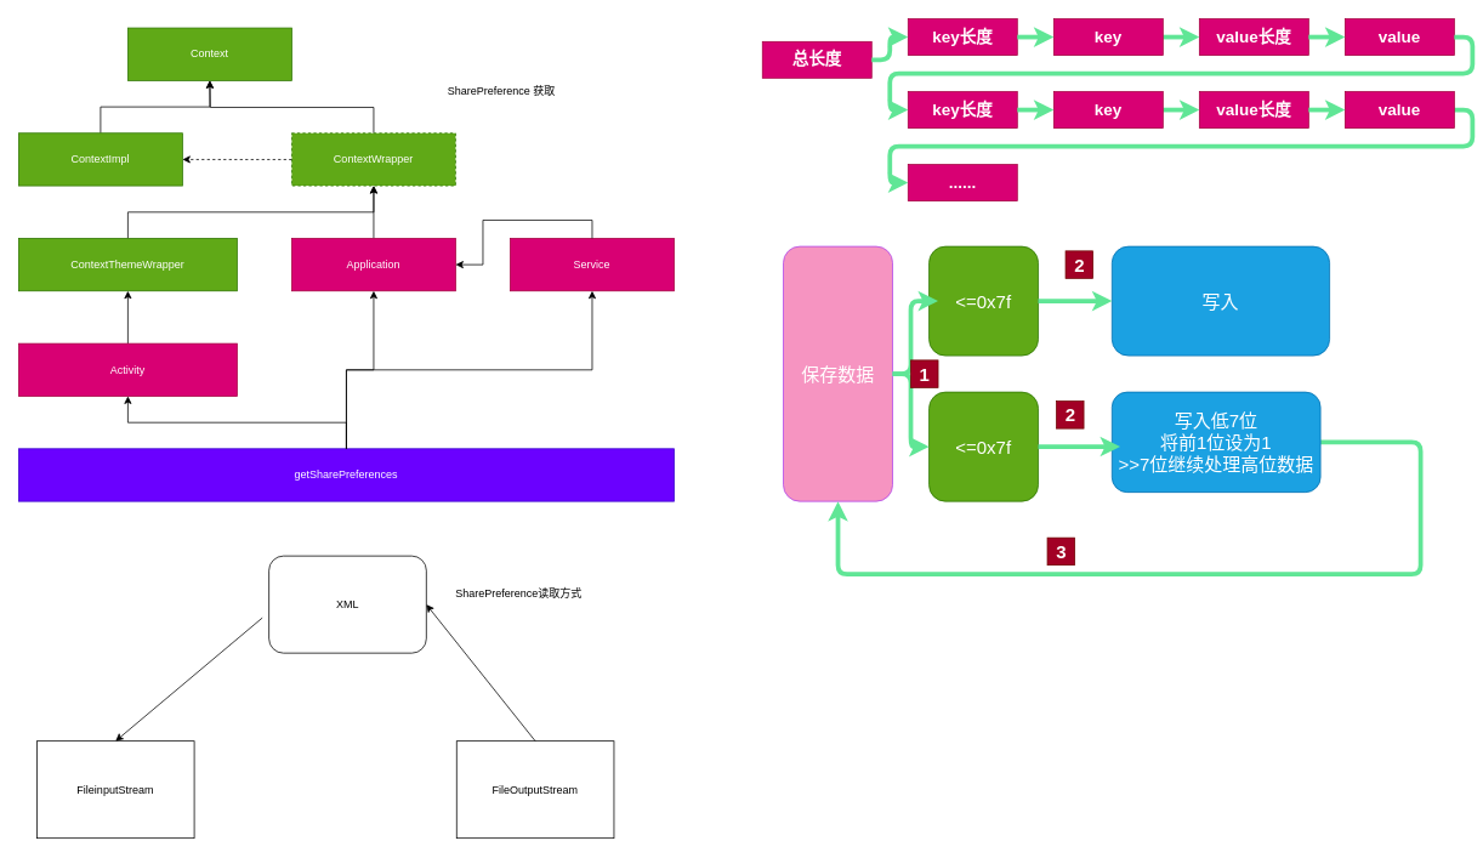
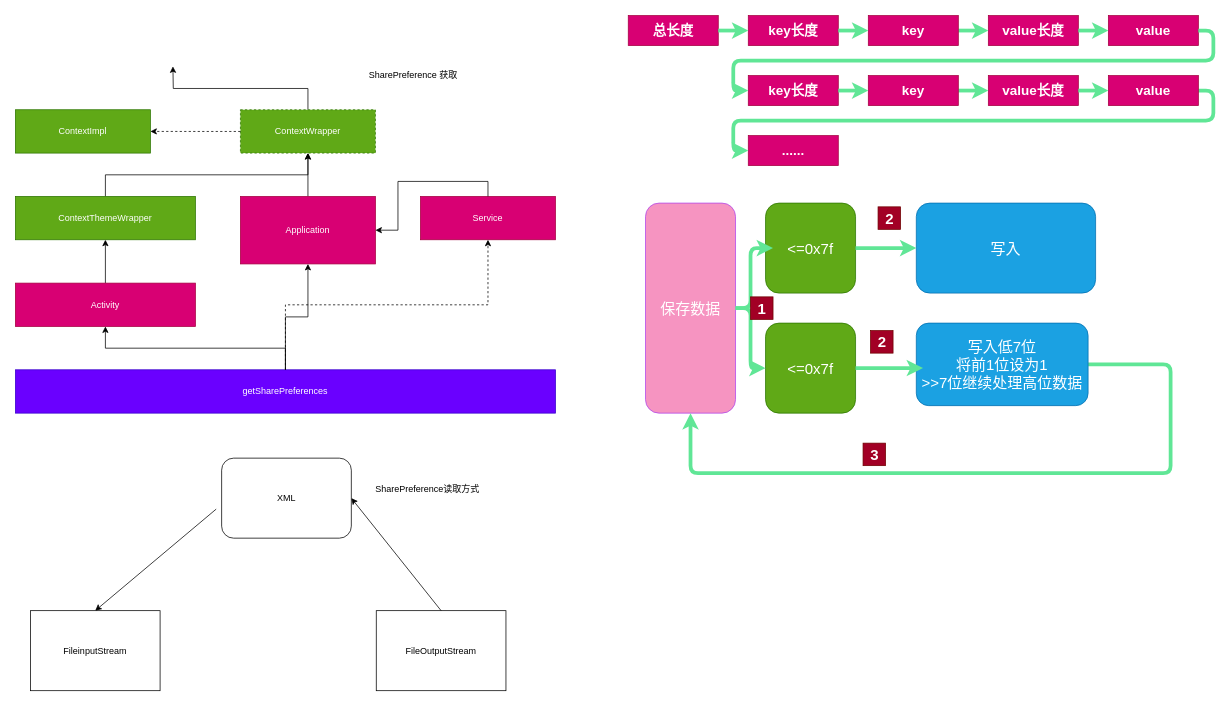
  <mxCell id="0" />
  <mxCell id="1" parent="0" />
  <mxCell id="2" value="" style="group" vertex="1" connectable="0" parent="1"><mxGeometry x="20" y="30" width="720" height="520" as="geometry" /></mxCell>
  <mxCell id="3" value="" style="group" vertex="1" connectable="0" parent="2"><mxGeometry width="720" height="520" as="geometry" /></mxCell>
- <mxCell id="4" value="Context" style="rounded=0;whiteSpace=wrap;html=1;fillColor=#60a917;strokeColor=#2D7600;fontColor=#ffffff;" vertex="1" parent="3"><mxGeometry x="120.0" width="180" height="57.778" as="geometry" /></mxCell>
  <mxCell id="5" value="getSharePreferences" style="rounded=0;whiteSpace=wrap;html=1;fillColor=#6a00ff;strokeColor=#3700CC;fontColor=#ffffff;" vertex="1" parent="3"><mxGeometry y="462.222" width="720" height="57.778" as="geometry" /></mxCell>
  <mxCell id="6" value="Service" style="rounded=0;whiteSpace=wrap;html=1;fillColor=#d80073;strokeColor=#A50040;fontColor=#ffffff;" vertex="1" parent="3"><mxGeometry x="540.0" y="231.111" width="180" height="57.778" as="geometry" /></mxCell>
- <mxCell id="7" style="edgeStyle=orthogonalEdgeStyle;rounded=0;jumpStyle=none;orthogonalLoop=1;jettySize=auto;html=1;entryX=0.5;entryY=1;entryDx=0;entryDy=0;" edge="1" parent="3" source="5" target="6"><mxGeometry relative="1" as="geometry" /></mxCell>
+ <mxCell id="7" style="edgeStyle=orthogonalEdgeStyle;rounded=0;jumpStyle=none;orthogonalLoop=1;jettySize=auto;html=1;entryX=0.5;entryY=1;entryDx=0;entryDy=0;dashed=1;" edge="1" parent="3" source="5" target="6"><mxGeometry relative="1" as="geometry" /></mxCell>
  <mxCell id="8" style="edgeStyle=orthogonalEdgeStyle;rounded=0;orthogonalLoop=1;jettySize=auto;html=1;exitX=0.5;exitY=0;exitDx=0;exitDy=0;" edge="1" parent="3" source="9"><mxGeometry relative="1" as="geometry"><mxPoint x="210.0" y="57.778" as="targetPoint" /></mxGeometry></mxCell>
  <mxCell id="9" value="ContextWrapper" style="rounded=0;whiteSpace=wrap;html=1;fillColor=#60a917;strokeColor=#2D7600;fontColor=#ffffff;dashed=1;" vertex="1" parent="3"><mxGeometry x="300.0" y="115.556" width="180" height="57.778" as="geometry" /></mxCell>
  <mxCell id="10" style="edgeStyle=orthogonalEdgeStyle;rounded=0;orthogonalLoop=1;jettySize=auto;html=1;exitX=0.5;exitY=0;exitDx=0;exitDy=0;" edge="1" parent="3" source="6" target="14"><mxGeometry relative="1" as="geometry" /></mxCell>
  <mxCell id="11" style="edgeStyle=orthogonalEdgeStyle;rounded=0;orthogonalLoop=1;jettySize=auto;html=1;exitX=0.5;exitY=0;exitDx=0;exitDy=0;" edge="1" parent="3" source="12" target="9"><mxGeometry relative="1" as="geometry" /></mxCell>
  <mxCell id="12" value="ContextThemeWrapper" style="rounded=0;whiteSpace=wrap;html=1;fillColor=#60a917;strokeColor=#2D7600;fontColor=#ffffff;" vertex="1" parent="3"><mxGeometry y="231.111" width="240.0" height="57.778" as="geometry" /></mxCell>
  <mxCell id="13" style="edgeStyle=orthogonalEdgeStyle;rounded=0;orthogonalLoop=1;jettySize=auto;html=1;entryX=0.5;entryY=1;entryDx=0;entryDy=0;" edge="1" parent="3" source="14" target="9"><mxGeometry relative="1" as="geometry" /></mxCell>
- <mxCell id="14" value="Application" style="rounded=0;whiteSpace=wrap;html=1;fillColor=#d80073;strokeColor=#A50040;fontColor=#ffffff;" vertex="1" parent="3"><mxGeometry x="300.0" y="231.111" width="180" height="57.778" as="geometry" /></mxCell>
+ <mxCell id="14" value="Application" style="rounded=0;whiteSpace=wrap;html=1;fillColor=#d80073;strokeColor=#A50040;fontColor=#ffffff;" vertex="1" parent="3"><mxGeometry x="300.0" y="231.111" width="180" height="90" as="geometry" /></mxCell>
  <mxCell id="15" style="edgeStyle=orthogonalEdgeStyle;rounded=0;jumpStyle=none;orthogonalLoop=1;jettySize=auto;html=1;" edge="1" parent="3" source="5" target="14"><mxGeometry relative="1" as="geometry" /></mxCell>
- <mxCell id="16" style="edgeStyle=orthogonalEdgeStyle;rounded=0;orthogonalLoop=1;jettySize=auto;html=1;exitX=0.5;exitY=0;exitDx=0;exitDy=0;" edge="1" parent="3" source="17" target="4"><mxGeometry relative="1" as="geometry" /></mxCell>
  <mxCell id="17" value="ContextImpl" style="rounded=0;whiteSpace=wrap;html=1;fillColor=#60a917;strokeColor=#2D7600;fontColor=#ffffff;" vertex="1" parent="3"><mxGeometry y="115.556" width="180" height="57.778" as="geometry" /></mxCell>
  <mxCell id="18" style="edgeStyle=orthogonalEdgeStyle;rounded=0;orthogonalLoop=1;jettySize=auto;html=1;entryX=1;entryY=0.5;entryDx=0;entryDy=0;jumpStyle=none;dashed=1;" edge="1" parent="3" source="9" target="17"><mxGeometry relative="1" as="geometry" /></mxCell>
  <mxCell id="19" style="edgeStyle=orthogonalEdgeStyle;rounded=0;jumpStyle=none;orthogonalLoop=1;jettySize=auto;html=1;entryX=0.5;entryY=1;entryDx=0;entryDy=0;" edge="1" parent="3" source="20" target="12"><mxGeometry relative="1" as="geometry" /></mxCell>
  <mxCell id="20" value="Activity" style="rounded=0;whiteSpace=wrap;html=1;fillColor=#d80073;strokeColor=#A50040;fontColor=#ffffff;" vertex="1" parent="3"><mxGeometry y="346.667" width="240.0" height="57.778" as="geometry" /></mxCell>
  <mxCell id="21" style="edgeStyle=orthogonalEdgeStyle;rounded=0;jumpStyle=none;orthogonalLoop=1;jettySize=auto;html=1;entryX=0.5;entryY=1;entryDx=0;entryDy=0;" edge="1" parent="3" source="5" target="20"><mxGeometry relative="1" as="geometry" /></mxCell>
  <mxCell id="22" value="SharePreference 获取" style="text;html=1;align=center;verticalAlign=middle;resizable=0;points=[];autosize=1;" vertex="1" parent="2"><mxGeometry x="465" y="60" width="130" height="20" as="geometry" /></mxCell>
  <mxCell id="23" value="" style="group" vertex="1" connectable="0" parent="1"><mxGeometry x="40" y="600" width="670" height="320" as="geometry" /></mxCell>
  <mxCell id="24" value="FileOutputStream" style="rounded=0;whiteSpace=wrap;html=1;" vertex="1" parent="23"><mxGeometry x="461.075" y="213.333" width="172.903" height="106.667" as="geometry" /></mxCell>
  <mxCell id="25" value="XML" style="rounded=1;whiteSpace=wrap;html=1;" vertex="1" parent="23"><mxGeometry x="254.946" y="10" width="172.903" height="106.667" as="geometry" /></mxCell>
  <mxCell id="26" value="FileinputStream" style="rounded=0;whiteSpace=wrap;html=1;" vertex="1" parent="23"><mxGeometry y="213.333" width="172.903" height="106.667" as="geometry" /></mxCell>
  <mxCell id="27" value="" style="endArrow=classic;html=1;exitX=-0.042;exitY=0.637;exitDx=0;exitDy=0;exitPerimeter=0;entryX=0.5;entryY=0;entryDx=0;entryDy=0;" edge="1" parent="23" source="25" target="26"><mxGeometry width="50" height="50" relative="1" as="geometry"><mxPoint x="461.075" y="177.778" as="sourcePoint" /><mxPoint x="533.118" y="88.889" as="targetPoint" /></mxGeometry></mxCell>
  <mxCell id="28" value="" style="endArrow=classic;html=1;exitX=0.5;exitY=0;exitDx=0;exitDy=0;entryX=1;entryY=0.5;entryDx=0;entryDy=0;" edge="1" parent="23" source="24" target="25"><mxGeometry width="50" height="50" relative="1" as="geometry"><mxPoint x="461.075" y="177.778" as="sourcePoint" /><mxPoint x="533.118" y="88.889" as="targetPoint" /></mxGeometry></mxCell>
  <mxCell id="29" value="SharePreference读取方式&lt;br&gt;&lt;br&gt;" style="text;html=1;align=center;verticalAlign=middle;resizable=0;points=[];autosize=1;" vertex="1" parent="23"><mxGeometry x="453.871" y="44.444" width="150" height="30" as="geometry" /></mxCell>
  <mxCell id="30" value="" style="group" vertex="1" connectable="0" parent="1"><mxGeometry x="807" y="20" width="790" height="200" as="geometry" /></mxCell>
- <mxCell id="31" value="&lt;b&gt;&lt;font style=&quot;font-size: 18px&quot;&gt;总长度&lt;/font&gt;&lt;/b&gt;" style="rounded=0;whiteSpace=wrap;html=1;sketch=0;strokeColor=#A50040;fillColor=#d80073;fontColor=#ffffff;" vertex="1" parent="30"><mxGeometry x="30" y="25" width="120" height="40" as="geometry" /></mxCell>
+ <mxCell id="31" value="&lt;b&gt;&lt;font style=&quot;font-size: 18px&quot;&gt;总长度&lt;/font&gt;&lt;/b&gt;" style="rounded=0;whiteSpace=wrap;html=1;sketch=0;strokeColor=#A50040;fillColor=#d80073;fontColor=#ffffff;" vertex="1" parent="30"><mxGeometry x="30" width="120" height="40" as="geometry" /></mxCell>
  <mxCell id="32" value="&lt;b&gt;&lt;font style=&quot;font-size: 18px&quot;&gt;key长度&lt;/font&gt;&lt;/b&gt;" style="rounded=0;whiteSpace=wrap;html=1;sketch=0;strokeColor=#A50040;fillColor=#d80073;fontColor=#ffffff;" vertex="1" parent="30"><mxGeometry x="190" width="120" height="40" as="geometry" /></mxCell>
  <mxCell id="33" style="edgeStyle=orthogonalEdgeStyle;curved=0;rounded=1;sketch=0;orthogonalLoop=1;jettySize=auto;html=1;entryX=0;entryY=0.5;entryDx=0;entryDy=0;strokeColor=#60E696;fillColor=#F694C1;fontColor=#095C86;strokeWidth=5;" edge="1" parent="30" source="31" target="32"><mxGeometry relative="1" as="geometry" /></mxCell>
  <mxCell id="34" value="&lt;b&gt;&lt;font style=&quot;font-size: 18px&quot;&gt;value长度&lt;/font&gt;&lt;/b&gt;" style="rounded=0;whiteSpace=wrap;html=1;sketch=0;strokeColor=#A50040;fillColor=#d80073;fontColor=#ffffff;" vertex="1" parent="30"><mxGeometry x="510" width="120" height="40" as="geometry" /></mxCell>
  <mxCell id="35" value="&lt;b&gt;&lt;font style=&quot;font-size: 18px&quot;&gt;value&lt;/font&gt;&lt;/b&gt;" style="rounded=0;whiteSpace=wrap;html=1;sketch=0;strokeColor=#A50040;fillColor=#d80073;fontColor=#ffffff;" vertex="1" parent="30"><mxGeometry x="670" width="120" height="40" as="geometry" /></mxCell>
  <mxCell id="36" style="edgeStyle=orthogonalEdgeStyle;curved=0;rounded=1;sketch=0;orthogonalLoop=1;jettySize=auto;html=1;strokeColor=#60E696;strokeWidth=5;fillColor=#F694C1;fontColor=#095C86;" edge="1" parent="30" source="34" target="35"><mxGeometry relative="1" as="geometry" /></mxCell>
  <mxCell id="37" style="edgeStyle=orthogonalEdgeStyle;curved=0;rounded=1;sketch=0;orthogonalLoop=1;jettySize=auto;html=1;entryX=0;entryY=0.5;entryDx=0;entryDy=0;strokeColor=#60E696;strokeWidth=5;fillColor=#F694C1;fontColor=#095C86;" edge="1" parent="30" source="38" target="34"><mxGeometry relative="1" as="geometry" /></mxCell>
  <mxCell id="38" value="&lt;b&gt;&lt;font style=&quot;font-size: 18px&quot;&gt;key&lt;/font&gt;&lt;/b&gt;" style="rounded=0;whiteSpace=wrap;html=1;sketch=0;strokeColor=#A50040;fillColor=#d80073;fontColor=#ffffff;" vertex="1" parent="30"><mxGeometry x="350" width="120" height="40" as="geometry" /></mxCell>
  <mxCell id="39" style="edgeStyle=orthogonalEdgeStyle;curved=0;rounded=1;sketch=0;orthogonalLoop=1;jettySize=auto;html=1;exitX=1;exitY=0.5;exitDx=0;exitDy=0;entryX=0;entryY=0.5;entryDx=0;entryDy=0;strokeColor=#60E696;strokeWidth=5;fillColor=#F694C1;fontColor=#095C86;" edge="1" parent="30" source="32" target="38"><mxGeometry relative="1" as="geometry" /></mxCell>
  <mxCell id="40" value="&lt;b&gt;&lt;font style=&quot;font-size: 18px&quot;&gt;......&lt;/font&gt;&lt;/b&gt;" style="rounded=0;whiteSpace=wrap;html=1;sketch=0;strokeColor=#A50040;fillColor=#d80073;fontColor=#ffffff;" vertex="1" parent="30"><mxGeometry x="190" y="160" width="120" height="40" as="geometry" /></mxCell>
  <mxCell id="41" value="&lt;b&gt;&lt;font style=&quot;font-size: 18px&quot;&gt;key长度&lt;/font&gt;&lt;/b&gt;" style="rounded=0;whiteSpace=wrap;html=1;sketch=0;strokeColor=#A50040;fillColor=#d80073;fontColor=#ffffff;" vertex="1" parent="30"><mxGeometry x="190" y="80" width="120" height="40" as="geometry" /></mxCell>
  <mxCell id="42" style="edgeStyle=orthogonalEdgeStyle;curved=0;rounded=1;sketch=0;orthogonalLoop=1;jettySize=auto;html=1;exitX=1;exitY=0.5;exitDx=0;exitDy=0;entryX=0;entryY=0.5;entryDx=0;entryDy=0;strokeColor=#60E696;strokeWidth=5;fillColor=#F694C1;fontColor=#095C86;" edge="1" parent="30" source="35" target="41"><mxGeometry relative="1" as="geometry" /></mxCell>
  <mxCell id="43" value="&lt;b&gt;&lt;font style=&quot;font-size: 18px&quot;&gt;value长度&lt;/font&gt;&lt;/b&gt;" style="rounded=0;whiteSpace=wrap;html=1;sketch=0;strokeColor=#A50040;fillColor=#d80073;fontColor=#ffffff;" vertex="1" parent="30"><mxGeometry x="510" y="80" width="120" height="40" as="geometry" /></mxCell>
  <mxCell id="44" style="edgeStyle=orthogonalEdgeStyle;curved=0;rounded=1;sketch=0;orthogonalLoop=1;jettySize=auto;html=1;exitX=1;exitY=0.5;exitDx=0;exitDy=0;entryX=0;entryY=0.5;entryDx=0;entryDy=0;strokeColor=#60E696;strokeWidth=5;fillColor=#F694C1;fontColor=#095C86;" edge="1" parent="30" source="45" target="40"><mxGeometry relative="1" as="geometry" /></mxCell>
  <mxCell id="45" value="&lt;b&gt;&lt;font style=&quot;font-size: 18px&quot;&gt;value&lt;/font&gt;&lt;/b&gt;" style="rounded=0;whiteSpace=wrap;html=1;sketch=0;strokeColor=#A50040;fillColor=#d80073;fontColor=#ffffff;" vertex="1" parent="30"><mxGeometry x="670" y="80" width="120" height="40" as="geometry" /></mxCell>
  <mxCell id="46" style="edgeStyle=orthogonalEdgeStyle;curved=0;rounded=1;sketch=0;orthogonalLoop=1;jettySize=auto;html=1;strokeColor=#60E696;strokeWidth=5;fillColor=#F694C1;fontColor=#095C86;" edge="1" parent="30" source="43" target="45"><mxGeometry relative="1" as="geometry" /></mxCell>
  <mxCell id="47" style="edgeStyle=orthogonalEdgeStyle;curved=0;rounded=1;sketch=0;orthogonalLoop=1;jettySize=auto;html=1;strokeColor=#60E696;strokeWidth=5;fillColor=#F694C1;fontColor=#095C86;" edge="1" parent="30" source="48" target="43"><mxGeometry relative="1" as="geometry" /></mxCell>
  <mxCell id="48" value="&lt;b&gt;&lt;font style=&quot;font-size: 18px&quot;&gt;key&lt;/font&gt;&lt;/b&gt;" style="rounded=0;whiteSpace=wrap;html=1;sketch=0;strokeColor=#A50040;fillColor=#d80073;fontColor=#ffffff;" vertex="1" parent="30"><mxGeometry x="350" y="80" width="120" height="40" as="geometry" /></mxCell>
  <mxCell id="49" style="edgeStyle=orthogonalEdgeStyle;curved=0;rounded=1;sketch=0;orthogonalLoop=1;jettySize=auto;html=1;entryX=0;entryY=0.5;entryDx=0;entryDy=0;strokeColor=#60E696;strokeWidth=5;fillColor=#F694C1;fontColor=#095C86;" edge="1" parent="30" source="41" target="48"><mxGeometry relative="1" as="geometry" /></mxCell>
  <mxCell id="50" value="MMKV存储结构" style="text;html=1;align=center;verticalAlign=middle;resizable=0;points=[];autosize=1;fontStyle=1;fontColor=#FFFFFF;fontSize=20;" vertex="1" parent="30"><mxGeometry y="120" width="160" height="30" as="geometry" /></mxCell>
  <mxCell id="51" value="" style="group" vertex="1" connectable="0" parent="1"><mxGeometry x="860" y="270" width="700" height="360" as="geometry" /></mxCell>
  <mxCell id="52" value="" style="group" vertex="1" connectable="0" parent="51"><mxGeometry width="700" height="360" as="geometry" /></mxCell>
  <mxCell id="53" value="保存数据" style="rounded=1;whiteSpace=wrap;html=1;sketch=0;strokeColor=#AF45ED;fillColor=#F694C1;fontSize=20;fontColor=#FFFFFF;" vertex="1" parent="52"><mxGeometry width="120" height="280" as="geometry" /></mxCell>
  <mxCell id="54" value="&amp;lt;=0x7f" style="rounded=1;whiteSpace=wrap;html=1;sketch=0;strokeColor=#2D7600;fillColor=#60a917;fontSize=20;fontColor=#ffffff;" vertex="1" parent="52"><mxGeometry x="160" width="120" height="120" as="geometry" /></mxCell>
  <mxCell id="55" style="edgeStyle=orthogonalEdgeStyle;curved=0;rounded=1;sketch=0;orthogonalLoop=1;jettySize=auto;html=1;entryX=0.083;entryY=0.5;entryDx=0;entryDy=0;entryPerimeter=0;strokeColor=#60E696;strokeWidth=5;fillColor=#F694C1;fontSize=20;fontColor=#FFFFFF;" edge="1" parent="52" source="53" target="54"><mxGeometry relative="1" as="geometry" /></mxCell>
  <mxCell id="56" value="写入" style="rounded=1;whiteSpace=wrap;html=1;sketch=0;strokeColor=#006EAF;fillColor=#1ba1e2;fontSize=20;fontColor=#ffffff;" vertex="1" parent="52"><mxGeometry x="361" width="239" height="120" as="geometry" /></mxCell>
  <mxCell id="57" style="edgeStyle=orthogonalEdgeStyle;curved=0;rounded=1;sketch=0;orthogonalLoop=1;jettySize=auto;html=1;exitX=1;exitY=0.5;exitDx=0;exitDy=0;strokeColor=#60E696;strokeWidth=5;fillColor=#F694C1;fontSize=20;fontColor=#FFFFFF;" edge="1" parent="52" source="54" target="56"><mxGeometry relative="1" as="geometry" /></mxCell>
  <mxCell id="58" value="&amp;lt;=0x7f" style="rounded=1;whiteSpace=wrap;html=1;sketch=0;strokeColor=#2D7600;fillColor=#60a917;fontSize=20;fontColor=#ffffff;" vertex="1" parent="52"><mxGeometry x="160" y="160" width="120" height="120" as="geometry" /></mxCell>
  <mxCell id="59" style="edgeStyle=orthogonalEdgeStyle;curved=0;rounded=1;sketch=0;orthogonalLoop=1;jettySize=auto;html=1;strokeColor=#60E696;strokeWidth=5;fillColor=#F694C1;fontSize=20;fontColor=#FFFFFF;" edge="1" parent="52" source="53" target="58"><mxGeometry relative="1" as="geometry" /></mxCell>
  <mxCell id="60" style="edgeStyle=orthogonalEdgeStyle;curved=0;rounded=1;sketch=0;orthogonalLoop=1;jettySize=auto;html=1;entryX=0.5;entryY=1;entryDx=0;entryDy=0;strokeColor=#60E696;strokeWidth=5;fillColor=#F694C1;fontSize=20;fontColor=#FFFFFF;" edge="1" parent="52" source="61" target="53"><mxGeometry relative="1" as="geometry"><Array as="points"><mxPoint x="700" y="215" /><mxPoint x="700" y="360" /><mxPoint x="60" y="360" /></Array></mxGeometry></mxCell>
  <mxCell id="61" value="写入低7位&lt;br&gt;将前1位设为1&lt;br&gt;&amp;gt;&amp;gt;7位继续处理高位数据" style="rounded=1;whiteSpace=wrap;html=1;sketch=0;strokeColor=#006EAF;fillColor=#1ba1e2;fontSize=20;fontColor=#ffffff;" vertex="1" parent="52"><mxGeometry x="361" y="160" width="229" height="110" as="geometry" /></mxCell>
  <mxCell id="62" style="edgeStyle=orthogonalEdgeStyle;curved=0;rounded=1;sketch=0;orthogonalLoop=1;jettySize=auto;html=1;exitX=1;exitY=0.5;exitDx=0;exitDy=0;entryX=0.039;entryY=0.544;entryDx=0;entryDy=0;entryPerimeter=0;strokeColor=#60E696;strokeWidth=5;fillColor=#F694C1;fontSize=20;fontColor=#FFFFFF;" edge="1" parent="52" source="58" target="61"><mxGeometry relative="1" as="geometry" /></mxCell>
  <mxCell id="63" value="&lt;b&gt;1&lt;/b&gt;" style="text;html=1;align=center;verticalAlign=middle;resizable=0;points=[];autosize=1;fontSize=20;fontColor=#ffffff;fillColor=#a20025;strokeColor=#6F0000;" vertex="1" parent="52"><mxGeometry x="140" y="125" width="30" height="30" as="geometry" /></mxCell>
  <mxCell id="64" value="&lt;b&gt;2&lt;/b&gt;" style="text;html=1;align=center;verticalAlign=middle;resizable=0;points=[];autosize=1;fontSize=20;fontColor=#ffffff;fillColor=#a20025;strokeColor=#6F0000;" vertex="1" parent="52"><mxGeometry x="300" y="170" width="30" height="30" as="geometry" /></mxCell>
  <mxCell id="65" value="&lt;b&gt;2&lt;/b&gt;" style="text;html=1;align=center;verticalAlign=middle;resizable=0;points=[];autosize=1;fontSize=20;fontColor=#ffffff;fillColor=#a20025;strokeColor=#6F0000;" vertex="1" parent="52"><mxGeometry x="310" y="5" width="30" height="30" as="geometry" /></mxCell>
  <mxCell id="66" value="&lt;b&gt;3&lt;/b&gt;" style="text;html=1;align=center;verticalAlign=middle;resizable=0;points=[];autosize=1;fontSize=20;fontColor=#ffffff;fillColor=#a20025;strokeColor=#6F0000;" vertex="1" parent="52"><mxGeometry x="290" y="320" width="30" height="30" as="geometry" /></mxCell>
  <mxCell id="67" value="整型编码 Protobuf" style="text;html=1;align=center;verticalAlign=middle;resizable=0;points=[];autosize=1;fontSize=20;fontColor=#FFFFFF;" vertex="1" parent="51"><mxGeometry x="350" y="305" width="180" height="30" as="geometry" /></mxCell>
